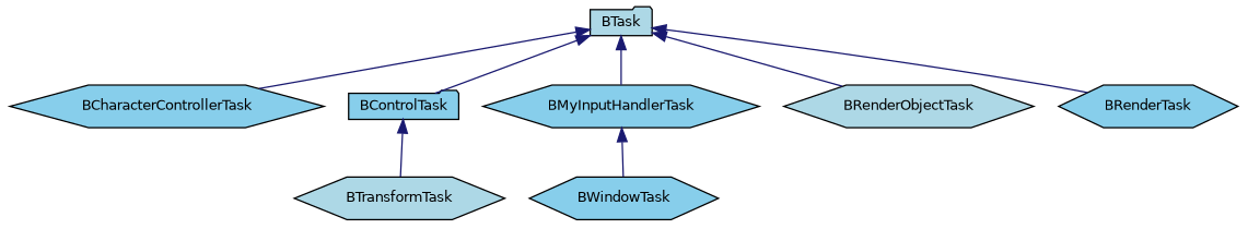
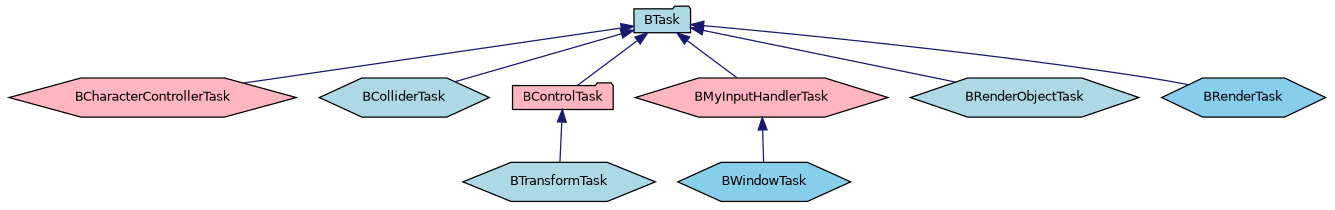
  digraph {
    rankdir=TB
    node [color=black fillcolor=lightblue fontname=Helvetica fontsize=10 shape=hexagon style=filled]
    edge [color=midnightblue dir=back fontname=Helvetica fontsize=10 labelfontname=Helvetica labelfontsize=10 style=solid]
    n1 [fontcolor=black height=0.2 label=BTask shape=folder width=0.4]
-   n2 [fillcolor=skyblue height=0.2 label=BCharacterControllerTask width=0.4]
-   n4 [fillcolor=skyblue height=0.2 label=BControlTask shape=folder width=0.4]
-   n5 [fillcolor=skyblue height=0.2 label=BMyInputHandlerTask width=0.4]
+   n2 [fillcolor=lightpink height=0.2 label=BCharacterControllerTask width=0.4]
+   n3 [height=0.2 label=BColliderTask width=0.4]
+   n4 [fillcolor=lightpink height=0.2 label=BControlTask shape=folder width=0.4]
+   n5 [fillcolor=lightpink height=0.2 label=BMyInputHandlerTask width=0.4]
    n6 [height=0.2 label=BRenderObjectTask width=0.4]
    n7 [fillcolor=skyblue height=0.2 label=BRenderTask width=0.4]
    n8 [height=0.2 label=BTransformTask width=0.4]
    n9 [fillcolor=skyblue height=0.2 label=BWindowTask width=0.4]
    n1 -> n2
+   n1 -> n3
    n1 -> n4
    n1 -> n5
    n1 -> n6
    n1 -> n7
    n4 -> n8
    n5 -> n9
  }
